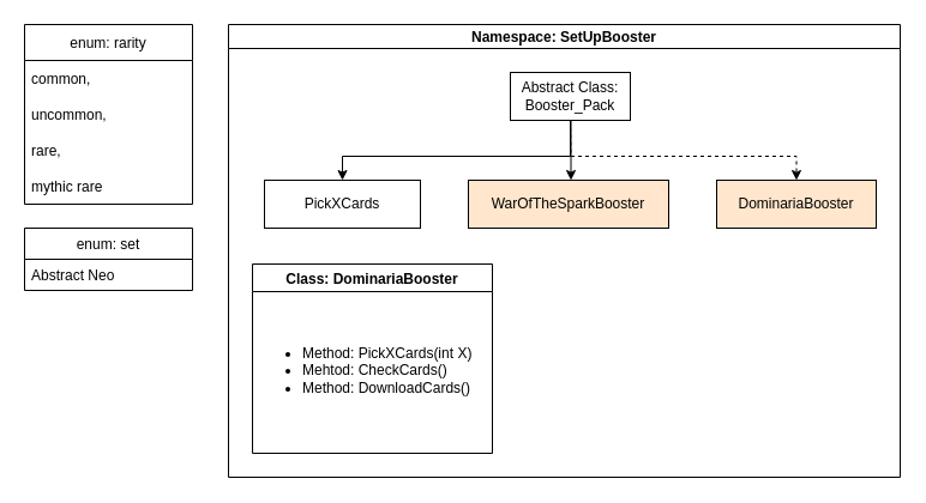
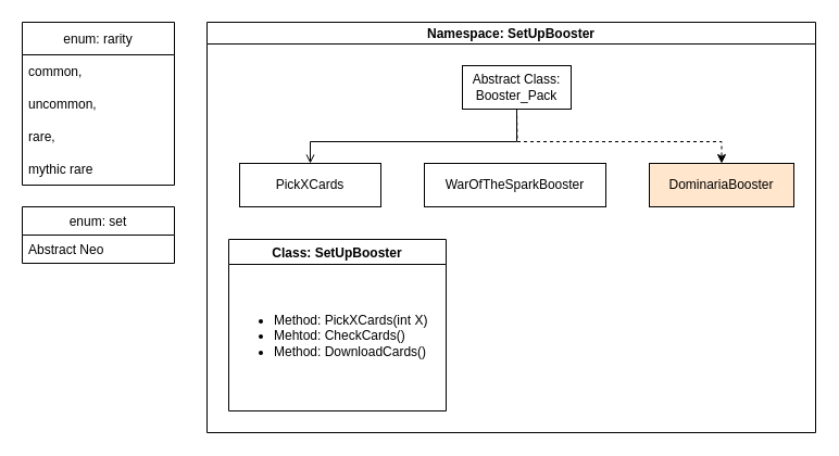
  <mxCell id="0" />
  <mxCell id="1" parent="0" />
  <mxCell id="2" value="enum: rarity" style="swimlane;fontStyle=0;childLayout=stackLayout;horizontal=1;startSize=30;horizontalStack=0;resizeParent=1;resizeParentMax=0;resizeLast=0;collapsible=1;marginBottom=0;" vertex="1" parent="1"><mxGeometry x="20" y="20" width="140" height="150" as="geometry" /></mxCell>
  <mxCell id="3" value="common," style="text;strokeColor=none;fillColor=none;align=left;verticalAlign=middle;spacingLeft=4;spacingRight=4;overflow=hidden;points=[[0,0.5],[1,0.5]];portConstraint=eastwest;rotatable=0;" vertex="1" parent="2"><mxGeometry y="30" width="140" height="30" as="geometry" /></mxCell>
  <mxCell id="4" value="uncommon," style="text;strokeColor=none;fillColor=none;align=left;verticalAlign=middle;spacingLeft=4;spacingRight=4;overflow=hidden;points=[[0,0.5],[1,0.5]];portConstraint=eastwest;rotatable=0;" vertex="1" parent="2"><mxGeometry y="60" width="140" height="30" as="geometry" /></mxCell>
  <mxCell id="5" value="rare," style="text;strokeColor=none;fillColor=none;align=left;verticalAlign=middle;spacingLeft=4;spacingRight=4;overflow=hidden;points=[[0,0.5],[1,0.5]];portConstraint=eastwest;rotatable=0;" vertex="1" parent="2"><mxGeometry y="90" width="140" height="30" as="geometry" /></mxCell>
  <mxCell id="6" value="mythic rare" style="text;strokeColor=none;fillColor=none;align=left;verticalAlign=middle;spacingLeft=4;spacingRight=4;overflow=hidden;points=[[0,0.5],[1,0.5]];portConstraint=eastwest;rotatable=0;" vertex="1" parent="2"><mxGeometry y="120" width="140" height="30" as="geometry" /></mxCell>
  <mxCell id="7" value="Namespace: SetUpBooster" style="swimlane;startSize=20;horizontal=1;childLayout=treeLayout;horizontalTree=0;resizable=0;containerType=tree;" vertex="1" parent="1"><mxGeometry x="190" y="20" width="560" height="378" as="geometry" /></mxCell>
  <mxCell id="8" value="Abstract Class: Booster_Pack" style="whiteSpace=wrap;html=1;" vertex="1" parent="7"><mxGeometry x="235" y="40" width="100" height="40" as="geometry" /></mxCell>
  <mxCell id="9" value="PickXCards" style="whiteSpace=wrap;html=1;" vertex="1" parent="7"><mxGeometry x="30" y="130" width="130" height="40" as="geometry" /></mxCell>
- <mxCell id="10" value="" style="edgeStyle=elbowEdgeStyle;elbow=vertical;html=1;rounded=0;" edge="1" parent="7" source="8" target="9"><mxGeometry relative="1" as="geometry"><Array as="points"><mxPoint x="196.5" y="110" /></Array></mxGeometry></mxCell>
- <mxCell id="11" value="WarOfTheSparkBooster" style="whiteSpace=wrap;html=1;fillColor=#ffe6cc;" vertex="1" parent="7"><mxGeometry x="200" y="130" width="167" height="40" as="geometry" /></mxCell>
- <mxCell id="12" value="" style="edgeStyle=elbowEdgeStyle;elbow=vertical;html=1;rounded=0;" edge="1" parent="7" source="8" target="11"><mxGeometry relative="1" as="geometry"><Array as="points"><mxPoint x="285.5" y="105" /></Array></mxGeometry></mxCell>
+ <mxCell id="10" value="" style="edgeStyle=elbowEdgeStyle;elbow=vertical;html=1;rounded=0;endArrow=open;" edge="1" parent="7" source="8" target="9"><mxGeometry relative="1" as="geometry"><Array as="points"><mxPoint x="196.5" y="110" /></Array></mxGeometry></mxCell>
+ <mxCell id="11" value="WarOfTheSparkBooster" style="whiteSpace=wrap;html=1;" vertex="1" parent="7"><mxGeometry x="200" y="130" width="167" height="40" as="geometry" /></mxCell>
  <mxCell id="13" value="" style="edgeStyle=none;html=1;entryX=0.5;entryY=0;entryDx=0;entryDy=0;exitX=0.5;exitY=1;exitDx=0;exitDy=0;rounded=0;dashed=1;" edge="1" source="8" target="14" parent="7"><mxGeometry relative="1" as="geometry"><Array as="points"><mxPoint x="285.5" y="110" /><mxPoint x="376.5" y="110" /><mxPoint x="473.5" y="110" /></Array></mxGeometry></mxCell>
  <mxCell id="14" value="DominariaBooster" style="whiteSpace=wrap;html=1;fillColor=#ffe6cc;" vertex="1" parent="7"><mxGeometry x="407" y="130" width="133" height="40" as="geometry" /></mxCell>
- <mxCell id="15" value="Class: DominariaBooster" style="swimlane;" vertex="1" parent="7"><mxGeometry x="20" y="200" width="200" height="158" as="geometry" /></mxCell>
+ <mxCell id="15" value="Class: SetUpBooster" style="swimlane;" vertex="1" parent="7"><mxGeometry x="20" y="200" width="200" height="158" as="geometry" /></mxCell>
  <mxCell id="16" value="&lt;ul&gt;&lt;li&gt;Method: PickXCards(int X)&lt;/li&gt;&lt;li&gt;Mehtod: CheckCards()&lt;/li&gt;&lt;li&gt;Method: DownloadCards()&lt;/li&gt;&lt;/ul&gt;" style="text;strokeColor=none;fillColor=none;html=1;whiteSpace=wrap;verticalAlign=middle;overflow=hidden;" vertex="1" parent="15"><mxGeometry y="20" width="200" height="138" as="geometry" /></mxCell>
  <mxCell id="17" value="enum: set" style="swimlane;fontStyle=0;childLayout=stackLayout;horizontal=1;startSize=26;fillColor=none;horizontalStack=0;resizeParent=1;resizeParentMax=0;resizeLast=0;collapsible=1;marginBottom=0;" vertex="1" parent="1"><mxGeometry x="20" y="190" width="140" height="52" as="geometry" /></mxCell>
  <mxCell id="18" value="Abstract Neo" style="text;strokeColor=none;fillColor=none;align=left;verticalAlign=top;spacingLeft=4;spacingRight=4;overflow=hidden;rotatable=0;points=[[0,0.5],[1,0.5]];portConstraint=eastwest;" vertex="1" parent="17"><mxGeometry y="26" width="140" height="26" as="geometry" /></mxCell>
